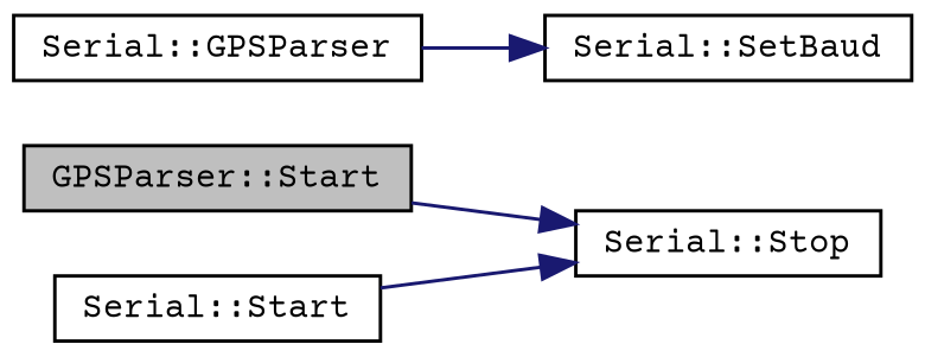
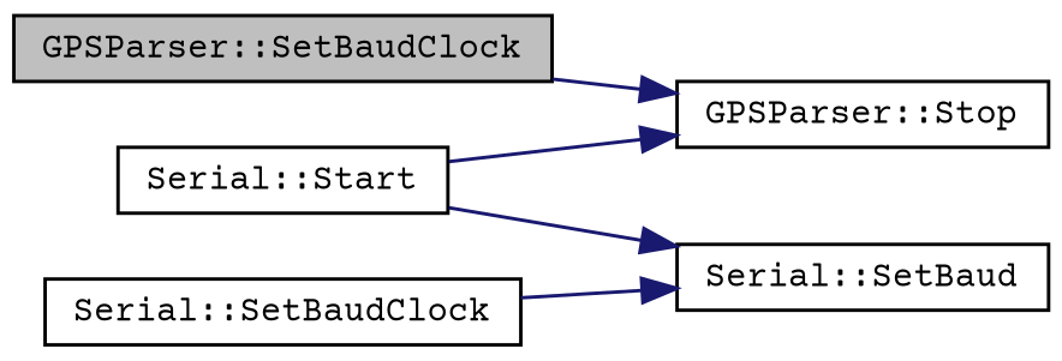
  digraph {
    fontname="Courier Prime"
    rankdir=LR
    node [color=black fillcolor=white fontname="Courier Prime" fontsize=10 shape=record style=filled]
    edge [color=midnightblue fontname="Courier Prime" fontsize=10 labelfontname=Helvetica labelfontsize=10 style=solid]
-   n1 [fillcolor=grey75 fontcolor=black height=0.2 label="GPSParser::Start" width=0.4]
-   n2 [height=0.2 label="Serial::Stop" width=0.4]
+   n1 [fillcolor=grey75 fontcolor=black height=0.2 label="GPSParser::SetBaudClock" width=0.4]
+   n2 [height=0.2 label="GPSParser::Stop" width=0.4]
    n3 [height=0.2 label="Serial::Start" width=0.4]
    n4 [height=0.2 label="Serial::SetBaud" width=0.4]
-   n5 [height=0.2 label="Serial::GPSParser" width=0.4]
+   n5 [height=0.2 label="Serial::SetBaudClock" width=0.4]
    n1 -> n2
    n3 -> n2
+   n3 -> n4
    n5 -> n4
  }
